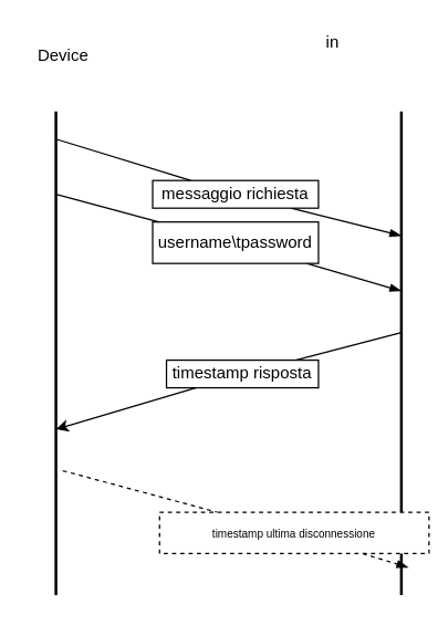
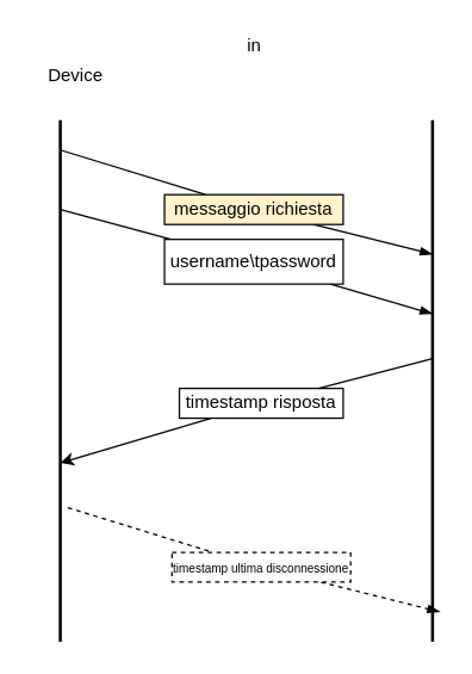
  <mxCell id="0" />
  <mxCell id="1" parent="0" />
  <mxCell id="2" value="" style="endArrow=none;html=1;strokeWidth=2;jumpSize=0;endSize=6;" edge="1" parent="1"><mxGeometry width="50" height="50" relative="1" as="geometry"><mxPoint x="40" y="430" as="sourcePoint" /><mxPoint x="40" y="80" as="targetPoint" /></mxGeometry></mxCell>
  <mxCell id="3" value="" style="endArrow=none;html=1;strokeWidth=2;jumpSize=0;endSize=6;" edge="1" parent="1"><mxGeometry width="50" height="50" relative="1" as="geometry"><mxPoint x="290" y="430" as="sourcePoint" /><mxPoint x="290" y="80" as="targetPoint" /></mxGeometry></mxCell>
- <mxCell id="4" value="Device" style="text;html=1;align=center;verticalAlign=middle;resizable=0;points=[];autosize=1;" vertex="1" parent="1"><mxGeometry x="20" y="30" width="50" height="20" as="geometry" /></mxCell>
+ <mxCell id="4" value="Device" style="text;html=1;align=center;verticalAlign=middle;resizable=0;points=[];autosize=1;" vertex="1" parent="1"><mxGeometry x="25" y="40" width="50" height="20" as="geometry" /></mxCell>
  <mxCell id="5" value="" style="endArrow=blockThin;html=1;strokeWidth=1;endFill=1;" edge="1" parent="1" source="6"><mxGeometry width="50" height="50" relative="1" as="geometry"><mxPoint x="50" y="100" as="sourcePoint" /><mxPoint x="290" y="170" as="targetPoint" /></mxGeometry></mxCell>
- <mxCell id="6" value="messaggio richiesta" style="rounded=0;whiteSpace=wrap;html=1;" vertex="1" parent="1"><mxGeometry x="110" y="130" width="120" height="20" as="geometry" /></mxCell>
+ <mxCell id="6" value="messaggio richiesta" style="rounded=0;whiteSpace=wrap;html=1;fillColor=#fff2cc;" vertex="1" parent="1"><mxGeometry x="110" y="130" width="120" height="20" as="geometry" /></mxCell>
  <mxCell id="7" value="" style="endArrow=none;html=1;strokeWidth=1;endFill=0;" edge="1" parent="1" target="6"><mxGeometry width="50" height="50" relative="1" as="geometry"><mxPoint x="40" y="100" as="sourcePoint" /><mxPoint x="290" y="170" as="targetPoint" /></mxGeometry></mxCell>
- <mxCell id="8" value="in" style="text;html=1;align=center;verticalAlign=middle;resizable=0;points=[];autosize=1;" vertex="1" parent="1"><mxGeometry x="230" y="20" width="20" height="20" as="geometry" /></mxCell>
+ <mxCell id="8" value="in" style="text;html=1;align=center;verticalAlign=middle;resizable=0;points=[];autosize=1;" vertex="1" parent="1"><mxGeometry x="160" y="20" width="20" height="20" as="geometry" /></mxCell>
  <mxCell id="9" value="" style="endArrow=classic;html=1;strokeWidth=1;" edge="1" parent="1" source="10"><mxGeometry width="50" height="50" relative="1" as="geometry"><mxPoint x="310" y="240" as="sourcePoint" /><mxPoint x="40" y="310" as="targetPoint" /></mxGeometry></mxCell>
  <mxCell id="10" value="timestamp risposta" style="rounded=0;whiteSpace=wrap;html=1;" vertex="1" parent="1"><mxGeometry x="120" y="260" width="110" height="20" as="geometry" /></mxCell>
  <mxCell id="11" value="" style="endArrow=none;html=1;strokeWidth=1;endFill=0;" edge="1" parent="1" target="10"><mxGeometry width="50" height="50" relative="1" as="geometry"><mxPoint x="290" y="240" as="sourcePoint" /><mxPoint x="90" y="290" as="targetPoint" /></mxGeometry></mxCell>
  <mxCell id="12" value="" style="endArrow=blockThin;html=1;strokeWidth=1;endFill=1;" edge="1" parent="1" source="13"><mxGeometry width="50" height="50" relative="1" as="geometry"><mxPoint x="50" y="140" as="sourcePoint" /><mxPoint x="290" y="210" as="targetPoint" /></mxGeometry></mxCell>
  <mxCell id="13" value="username\tpassword" style="rounded=0;whiteSpace=wrap;html=1;" vertex="1" parent="1"><mxGeometry x="110" y="160" width="120" height="30" as="geometry" /></mxCell>
  <mxCell id="14" value="" style="endArrow=none;html=1;strokeWidth=1;endFill=0;" edge="1" parent="1" target="13"><mxGeometry width="50" height="50" relative="1" as="geometry"><mxPoint x="40" y="140" as="sourcePoint" /><mxPoint x="290" y="210" as="targetPoint" /></mxGeometry></mxCell>
  <mxCell id="15" value="" style="endArrow=blockThin;html=1;strokeWidth=1;endFill=1;dashed=1;" edge="1" source="16" parent="1"><mxGeometry width="50" height="50" relative="1" as="geometry"><mxPoint x="55" y="340" as="sourcePoint" /><mxPoint x="295" y="410" as="targetPoint" /></mxGeometry></mxCell>
- <mxCell id="16" value="&lt;font style=&quot;font-size: 8px&quot;&gt;timestamp ultima disconnessione&lt;/font&gt;" style="rounded=0;whiteSpace=wrap;html=1;dashed=1;" vertex="1" parent="1"><mxGeometry x="115" y="370" width="195" height="30" as="geometry" /></mxCell>
+ <mxCell id="16" value="&lt;font style=&quot;font-size: 8px&quot;&gt;timestamp ultima disconnessione&lt;/font&gt;" style="rounded=0;whiteSpace=wrap;html=1;dashed=1;" vertex="1" parent="1"><mxGeometry x="115" y="370" width="120" height="20" as="geometry" /></mxCell>
  <mxCell id="17" value="" style="endArrow=none;html=1;strokeWidth=1;endFill=0;dashed=1;" edge="1" target="16" parent="1"><mxGeometry width="50" height="50" relative="1" as="geometry"><mxPoint x="45" y="340" as="sourcePoint" /><mxPoint x="295" y="410" as="targetPoint" /></mxGeometry></mxCell>
